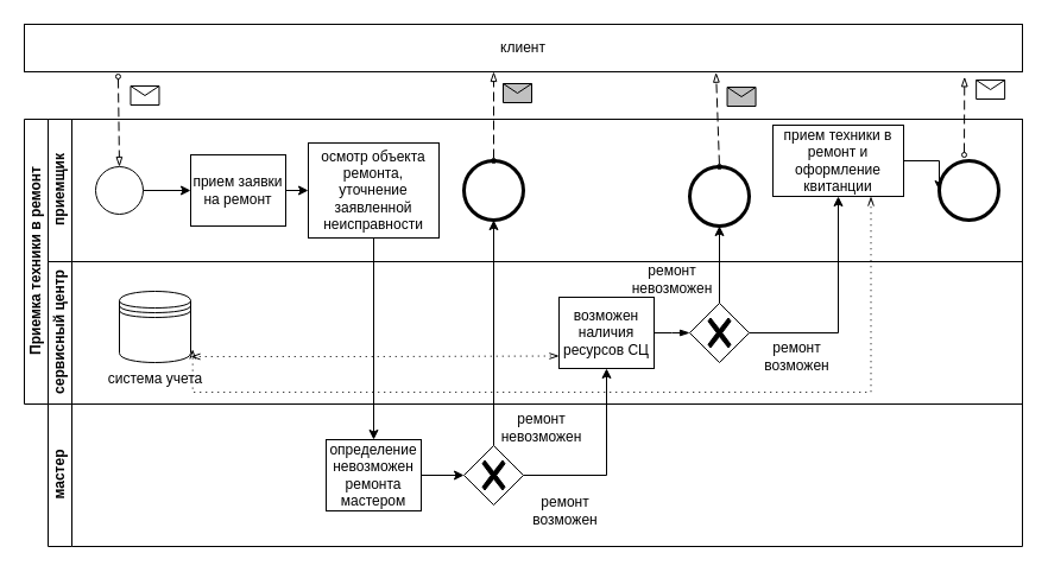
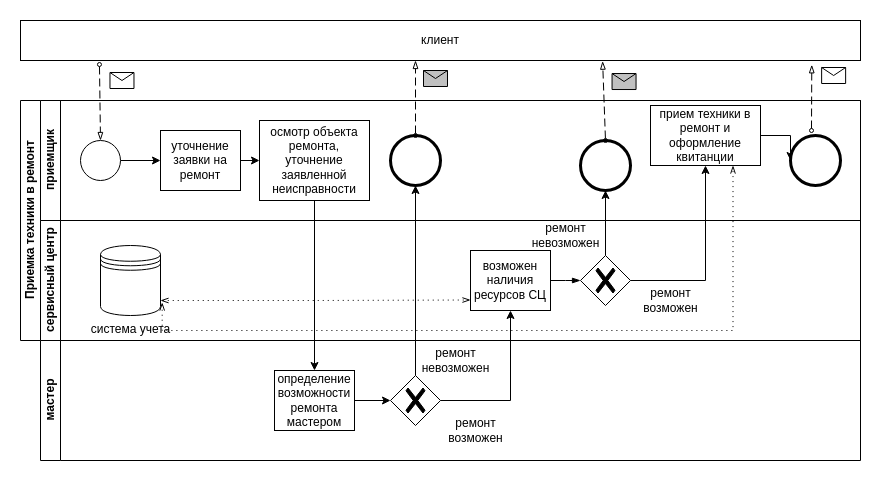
  <mxCell id="0" />
  <mxCell id="1" parent="0" />
  <mxCell id="2" value="Приемка техники в ремонт" style="swimlane;html=1;childLayout=stackLayout;resizeParent=1;resizeParentMax=0;horizontal=0;startSize=20;horizontalStack=0;" parent="1" vertex="1"><mxGeometry x="20" y="100" width="840" height="240" as="geometry"><mxRectangle x="120" y="120" width="40" height="190" as="alternateBounds" /></mxGeometry></mxCell>
  <mxCell id="3" value="приемщик" style="swimlane;html=1;startSize=20;horizontal=0;" parent="2" vertex="1"><mxGeometry x="20" width="820" height="120" as="geometry"><mxRectangle x="20" width="660" height="30" as="alternateBounds" /></mxGeometry></mxCell>
  <mxCell id="4" value="" style="edgeStyle=orthogonalEdgeStyle;rounded=0;orthogonalLoop=1;jettySize=auto;html=1;" parent="3" source="5" target="7" edge="1"><mxGeometry relative="1" as="geometry" /></mxCell>
  <mxCell id="5" value="" style="ellipse;whiteSpace=wrap;html=1;" parent="3" vertex="1"><mxGeometry x="40" y="40" width="40" height="40" as="geometry" /></mxCell>
  <mxCell id="6" style="edgeStyle=orthogonalEdgeStyle;rounded=0;orthogonalLoop=1;jettySize=auto;html=1;exitX=1;exitY=0.5;exitDx=0;exitDy=0;entryX=0;entryY=0.5;entryDx=0;entryDy=0;" edge="1" parent="3" source="7" target="8"><mxGeometry relative="1" as="geometry" /></mxCell>
- <mxCell id="7" value="прием заявки на ремонт" style="rounded=0;whiteSpace=wrap;html=1;fontFamily=Helvetica;fontSize=12;fontColor=#000000;align=center;" parent="3" vertex="1"><mxGeometry x="120" y="30" width="80" height="60" as="geometry" /></mxCell>
+ <mxCell id="7" value="уточнение заявки на ремонт" style="rounded=0;whiteSpace=wrap;html=1;fontFamily=Helvetica;fontSize=12;fontColor=#000000;align=center;" parent="3" vertex="1"><mxGeometry x="120" y="30" width="80" height="60" as="geometry" /></mxCell>
  <mxCell id="8" value="осмотр объекта ремонта, уточнение заявленной неисправности" style="rounded=0;whiteSpace=wrap;html=1;fontFamily=Helvetica;fontSize=12;fontColor=#000000;align=center;" parent="3" vertex="1"><mxGeometry x="219" y="20" width="110" height="80" as="geometry" /></mxCell>
  <mxCell id="9" value="" style="points=[[0.145,0.145,0],[0.5,0,0],[0.855,0.145,0],[1,0.5,0],[0.855,0.855,0],[0.5,1,0],[0.145,0.855,0],[0,0.5,0]];shape=mxgraph.bpmn.event;html=1;verticalLabelPosition=bottom;labelBackgroundColor=#ffffff;verticalAlign=top;align=center;perimeter=ellipsePerimeter;outlineConnect=0;aspect=fixed;outline=end;symbol=terminate2;" vertex="1" parent="3"><mxGeometry x="350" y="35" width="50" height="50" as="geometry" /></mxCell>
  <mxCell id="10" value="" style="points=[[0.145,0.145,0],[0.5,0,0],[0.855,0.145,0],[1,0.5,0],[0.855,0.855,0],[0.5,1,0],[0.145,0.855,0],[0,0.5,0]];shape=mxgraph.bpmn.event;html=1;verticalLabelPosition=bottom;labelBackgroundColor=#ffffff;verticalAlign=top;align=center;perimeter=ellipsePerimeter;outlineConnect=0;aspect=fixed;outline=end;symbol=terminate2;" vertex="1" parent="3"><mxGeometry x="540" y="40" width="50" height="50" as="geometry" /></mxCell>
  <mxCell id="11" value="" style="endArrow=blockThin;html=1;labelPosition=left;verticalLabelPosition=middle;align=right;verticalAlign=middle;dashed=1;dashPattern=8 4;endFill=0;startArrow=oval;startFill=0;endSize=6;startSize=4;rounded=0;entryX=0.693;entryY=1.017;entryDx=0;entryDy=0;entryPerimeter=0;" edge="1" parent="3" target="27"><mxGeometry relative="1" as="geometry"><mxPoint x="565" y="40" as="sourcePoint" /><mxPoint x="564.5" y="-35" as="targetPoint" /></mxGeometry></mxCell>
  <mxCell id="12" value="" style="shape=message;html=1;outlineConnect=0;labelPosition=left;verticalLabelPosition=middle;align=right;verticalAlign=middle;spacingRight=5;labelBackgroundColor=#ffffff;fillColor=#C0C0C0;" vertex="1" parent="11"><mxGeometry width="24" height="16" relative="1" as="geometry"><mxPoint x="8" y="-27" as="offset" /></mxGeometry></mxCell>
  <mxCell id="13" style="edgeStyle=orthogonalEdgeStyle;rounded=0;orthogonalLoop=1;jettySize=auto;html=1;exitX=1;exitY=0.5;exitDx=0;exitDy=0;entryX=0;entryY=0.5;entryDx=0;entryDy=0;entryPerimeter=0;" edge="1" parent="3" source="14" target="15"><mxGeometry relative="1" as="geometry" /></mxCell>
  <mxCell id="14" value="прием техники в ремонт и оформление квитанции" style="rounded=0;whiteSpace=wrap;html=1;fontFamily=Helvetica;fontSize=12;fontColor=#000000;align=center;" vertex="1" parent="3"><mxGeometry x="610" y="5" width="110" height="60" as="geometry" /></mxCell>
  <mxCell id="15" value="" style="points=[[0.145,0.145,0],[0.5,0,0],[0.855,0.145,0],[1,0.5,0],[0.855,0.855,0],[0.5,1,0],[0.145,0.855,0],[0,0.5,0]];shape=mxgraph.bpmn.event;html=1;verticalLabelPosition=bottom;labelBackgroundColor=#ffffff;verticalAlign=top;align=center;perimeter=ellipsePerimeter;outlineConnect=0;aspect=fixed;outline=end;symbol=terminate2;" vertex="1" parent="3"><mxGeometry x="750" y="35" width="50" height="50" as="geometry" /></mxCell>
  <mxCell id="16" value="сервисный центр" style="swimlane;html=1;startSize=20;horizontal=0;" parent="2" vertex="1"><mxGeometry x="20" y="120" width="820" height="120" as="geometry"><mxRectangle x="20" y="120" width="660" height="30" as="alternateBounds" /></mxGeometry></mxCell>
- <mxCell id="17" value="система учета" style="shape=datastore;html=1;labelPosition=center;verticalLabelPosition=bottom;align=center;verticalAlign=top;" vertex="1" parent="16"><mxGeometry x="60" y="25" width="60" height="60" as="geometry" /></mxCell>
+ <mxCell id="17" value="система учета" style="shape=datastore;html=1;labelPosition=center;verticalLabelPosition=bottom;align=center;verticalAlign=top;" vertex="1" parent="16"><mxGeometry x="60" y="25" width="60" height="70" as="geometry" /></mxCell>
  <mxCell id="18" value="возможен наличия ресурсов СЦ" style="rounded=0;whiteSpace=wrap;html=1;fontFamily=Helvetica;fontSize=12;fontColor=#000000;align=center;" vertex="1" parent="16"><mxGeometry x="430" y="30" width="80" height="60" as="geometry" /></mxCell>
  <mxCell id="19" value="" style="points=[[0.25,0.25,0],[0.5,0,0],[0.75,0.25,0],[1,0.5,0],[0.75,0.75,0],[0.5,1,0],[0.25,0.75,0],[0,0.5,0]];shape=mxgraph.bpmn.gateway2;html=1;verticalLabelPosition=bottom;labelBackgroundColor=#ffffff;verticalAlign=top;align=center;perimeter=rhombusPerimeter;outlineConnect=0;outline=none;symbol=none;gwType=exclusive;" vertex="1" parent="16"><mxGeometry x="540" y="35" width="50" height="50" as="geometry" /></mxCell>
  <mxCell id="20" value="" style="edgeStyle=elbowEdgeStyle;fontSize=12;html=1;endArrow=blockThin;endFill=1;rounded=0;exitX=1;exitY=0.5;exitDx=0;exitDy=0;entryX=0;entryY=0.5;entryDx=0;entryDy=0;entryPerimeter=0;" edge="1" parent="16" source="18" target="19"><mxGeometry width="160" relative="1" as="geometry"><mxPoint x="530" y="59.5" as="sourcePoint" /><mxPoint x="690" y="59.5" as="targetPoint" /></mxGeometry></mxCell>
  <mxCell id="21" value="ремонт&lt;br&gt;возможен" style="text;html=1;align=center;verticalAlign=middle;resizable=0;points=[];autosize=1;strokeColor=none;fillColor=none;" vertex="1" parent="16"><mxGeometry x="590" y="60" width="80" height="40" as="geometry" /></mxCell>
  <mxCell id="22" value="" style="edgeStyle=elbowEdgeStyle;fontSize=12;html=1;endFill=0;startFill=0;endSize=6;startSize=6;dashed=1;dashPattern=1 4;endArrow=openThin;startArrow=openThin;rounded=0;" edge="1" parent="16"><mxGeometry width="160" relative="1" as="geometry"><mxPoint x="120" y="80" as="sourcePoint" /><mxPoint x="430" y="79.5" as="targetPoint" /></mxGeometry></mxCell>
  <mxCell id="23" value="ремонт&lt;br&gt;невозможен" style="text;html=1;align=center;verticalAlign=middle;resizable=0;points=[];autosize=1;strokeColor=none;fillColor=none;" vertex="1" parent="16"><mxGeometry x="480" y="-5" width="90" height="40" as="geometry" /></mxCell>
  <mxCell id="24" style="edgeStyle=orthogonalEdgeStyle;rounded=0;orthogonalLoop=1;jettySize=auto;html=1;exitX=0.5;exitY=0;exitDx=0;exitDy=0;exitPerimeter=0;" edge="1" parent="2" source="19" target="10"><mxGeometry relative="1" as="geometry" /></mxCell>
  <mxCell id="25" style="edgeStyle=orthogonalEdgeStyle;rounded=0;orthogonalLoop=1;jettySize=auto;html=1;exitX=1;exitY=0.5;exitDx=0;exitDy=0;exitPerimeter=0;" edge="1" parent="2" source="19" target="14"><mxGeometry relative="1" as="geometry" /></mxCell>
  <mxCell id="26" value="" style="edgeStyle=elbowEdgeStyle;fontSize=12;html=1;endFill=0;startFill=0;endSize=6;startSize=6;dashed=1;dashPattern=1 4;endArrow=openThin;startArrow=openThin;rounded=0;exitX=1.028;exitY=0.814;exitDx=0;exitDy=0;exitPerimeter=0;entryX=0.75;entryY=1;entryDx=0;entryDy=0;" edge="1" parent="2" source="17" target="14"><mxGeometry width="160" relative="1" as="geometry"><mxPoint x="410" y="150" as="sourcePoint" /><mxPoint x="570" y="150" as="targetPoint" /><Array as="points"><mxPoint x="720" y="230" /></Array></mxGeometry></mxCell>
  <mxCell id="27" value="клиент" style="rounded=0;whiteSpace=wrap;html=1;" vertex="1" parent="1"><mxGeometry x="20" y="20" width="840" height="40" as="geometry" /></mxCell>
  <mxCell id="28" value="" style="endArrow=blockThin;html=1;labelPosition=left;verticalLabelPosition=middle;align=right;verticalAlign=middle;dashed=1;dashPattern=8 4;endFill=0;startArrow=oval;startFill=0;endSize=6;startSize=4;rounded=0;entryX=0.5;entryY=0;entryDx=0;entryDy=0;exitX=0.094;exitY=1.1;exitDx=0;exitDy=0;exitPerimeter=0;" edge="1" parent="1" source="27" target="5"><mxGeometry relative="1" as="geometry"><mxPoint x="230" y="50" as="sourcePoint" /><mxPoint x="390" y="50" as="targetPoint" /></mxGeometry></mxCell>
  <mxCell id="29" value="" style="shape=message;html=1;outlineConnect=0;labelPosition=left;verticalLabelPosition=middle;align=right;verticalAlign=middle;spacingRight=5;labelBackgroundColor=#ffffff;" vertex="1" parent="28"><mxGeometry width="24" height="16" relative="1" as="geometry"><mxPoint x="10" y="-30" as="offset" /></mxGeometry></mxCell>
  <mxCell id="30" value="мастер" style="swimlane;html=1;startSize=20;horizontal=0;" vertex="1" parent="1"><mxGeometry x="40" y="340" width="820" height="120" as="geometry"><mxRectangle x="140" y="360" width="40" height="70" as="alternateBounds" /></mxGeometry></mxCell>
  <mxCell id="31" style="edgeStyle=orthogonalEdgeStyle;rounded=0;orthogonalLoop=1;jettySize=auto;html=1;exitX=1;exitY=0.5;exitDx=0;exitDy=0;entryX=0;entryY=0.5;entryDx=0;entryDy=0;entryPerimeter=0;" edge="1" parent="30" source="32" target="33"><mxGeometry relative="1" as="geometry" /></mxCell>
- <mxCell id="32" value="определение невозможен ремонта мастером" style="rounded=0;whiteSpace=wrap;html=1;fontFamily=Helvetica;fontSize=12;fontColor=#000000;align=center;" parent="30" vertex="1"><mxGeometry x="234" y="30" width="80" height="60" as="geometry" /></mxCell>
+ <mxCell id="32" value="определение возможности ремонта мастером" style="rounded=0;whiteSpace=wrap;html=1;fontFamily=Helvetica;fontSize=12;fontColor=#000000;align=center;" parent="30" vertex="1"><mxGeometry x="234" y="30" width="80" height="60" as="geometry" /></mxCell>
  <mxCell id="33" value="" style="points=[[0.25,0.25,0],[0.5,0,0],[0.75,0.25,0],[1,0.5,0],[0.75,0.75,0],[0.5,1,0],[0.25,0.75,0],[0,0.5,0]];shape=mxgraph.bpmn.gateway2;html=1;verticalLabelPosition=bottom;labelBackgroundColor=#ffffff;verticalAlign=top;align=center;perimeter=rhombusPerimeter;outlineConnect=0;outline=none;symbol=none;gwType=exclusive;" vertex="1" parent="30"><mxGeometry x="350" y="35" width="50" height="50" as="geometry" /></mxCell>
  <mxCell id="34" value="ремонт&lt;br&gt;невозможен" style="text;html=1;align=center;verticalAlign=middle;resizable=0;points=[];autosize=1;strokeColor=none;fillColor=none;" vertex="1" parent="30"><mxGeometry x="370" width="90" height="40" as="geometry" /></mxCell>
  <mxCell id="35" value="ремонт&lt;br&gt;возможен" style="text;html=1;align=center;verticalAlign=middle;resizable=0;points=[];autosize=1;strokeColor=none;fillColor=none;" vertex="1" parent="30"><mxGeometry x="395" y="70" width="80" height="40" as="geometry" /></mxCell>
  <mxCell id="36" style="edgeStyle=orthogonalEdgeStyle;rounded=0;orthogonalLoop=1;jettySize=auto;html=1;entryX=0.5;entryY=0;entryDx=0;entryDy=0;" parent="1" source="8" target="32" edge="1"><mxGeometry relative="1" as="geometry" /></mxCell>
  <mxCell id="37" style="edgeStyle=orthogonalEdgeStyle;rounded=0;orthogonalLoop=1;jettySize=auto;html=1;exitX=0.5;exitY=0;exitDx=0;exitDy=0;exitPerimeter=0;entryX=0.5;entryY=1;entryDx=0;entryDy=0;entryPerimeter=0;" edge="1" parent="1" source="33" target="9"><mxGeometry relative="1" as="geometry" /></mxCell>
  <mxCell id="38" value="" style="endArrow=blockThin;html=1;labelPosition=left;verticalLabelPosition=middle;align=right;verticalAlign=middle;dashed=1;dashPattern=8 4;endFill=0;startArrow=oval;startFill=0;endSize=6;startSize=4;rounded=0;exitX=0.5;exitY=0;exitDx=0;exitDy=0;exitPerimeter=0;" edge="1" parent="1" source="9"><mxGeometry relative="1" as="geometry"><mxPoint x="410" y="130" as="sourcePoint" /><mxPoint x="415" y="60" as="targetPoint" /></mxGeometry></mxCell>
  <mxCell id="39" value="" style="shape=message;html=1;outlineConnect=0;labelPosition=left;verticalLabelPosition=middle;align=right;verticalAlign=middle;spacingRight=5;labelBackgroundColor=#ffffff;fillColor=#C0C0C0;" vertex="1" parent="38"><mxGeometry width="24" height="16" relative="1" as="geometry"><mxPoint x="8" y="-27" as="offset" /></mxGeometry></mxCell>
  <mxCell id="40" style="edgeStyle=orthogonalEdgeStyle;rounded=0;orthogonalLoop=1;jettySize=auto;html=1;exitX=1;exitY=0.5;exitDx=0;exitDy=0;exitPerimeter=0;entryX=0.5;entryY=1;entryDx=0;entryDy=0;" edge="1" parent="1" source="33" target="18"><mxGeometry relative="1" as="geometry" /></mxCell>
  <mxCell id="41" value="" style="endArrow=blockThin;html=1;labelPosition=left;verticalLabelPosition=middle;align=right;verticalAlign=middle;dashed=1;dashPattern=8 4;endFill=0;startArrow=oval;startFill=0;endSize=6;startSize=4;rounded=0;entryX=0.942;entryY=1.108;entryDx=0;entryDy=0;entryPerimeter=0;" edge="1" parent="1" target="27"><mxGeometry relative="1" as="geometry"><mxPoint x="811" y="130" as="sourcePoint" /><mxPoint x="821.04" y="126" as="targetPoint" /></mxGeometry></mxCell>
  <mxCell id="42" value="" style="shape=message;html=1;outlineConnect=0;labelPosition=left;verticalLabelPosition=middle;align=right;verticalAlign=middle;spacingRight=5;labelBackgroundColor=#ffffff;" vertex="1" parent="41"><mxGeometry width="24" height="16" relative="1" as="geometry"><mxPoint x="10" y="-30" as="offset" /></mxGeometry></mxCell>
